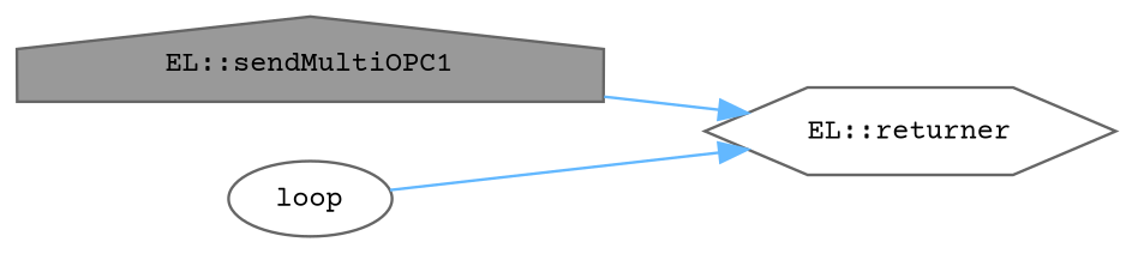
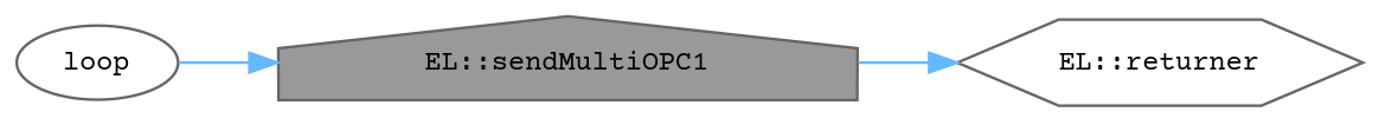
  digraph {
    fontname="Courier Prime"
    rankdir=RL
    node [color=grey40 fillcolor=white fontname="Courier Prime" fontsize=10 style=filled]
    edge [color=steelblue1 dir=back fontname="Courier Prime" fontsize=10 labelfontname=Helvetica labelfontsize=10 style=solid]
    n1 [color=gray40 fillcolor=grey60 fontcolor=black height=0.2 label="EL::sendMultiOPC1" shape=house width=0.4]
    n2 [height=0.2 label="EL::returner" shape=hexagon width=0.4]
    n3 [height=0.2 label=loop shape=ellipse width=0.4]
    n2 -> n1
-   n2 -> n3
+   n1 -> n3
  }
